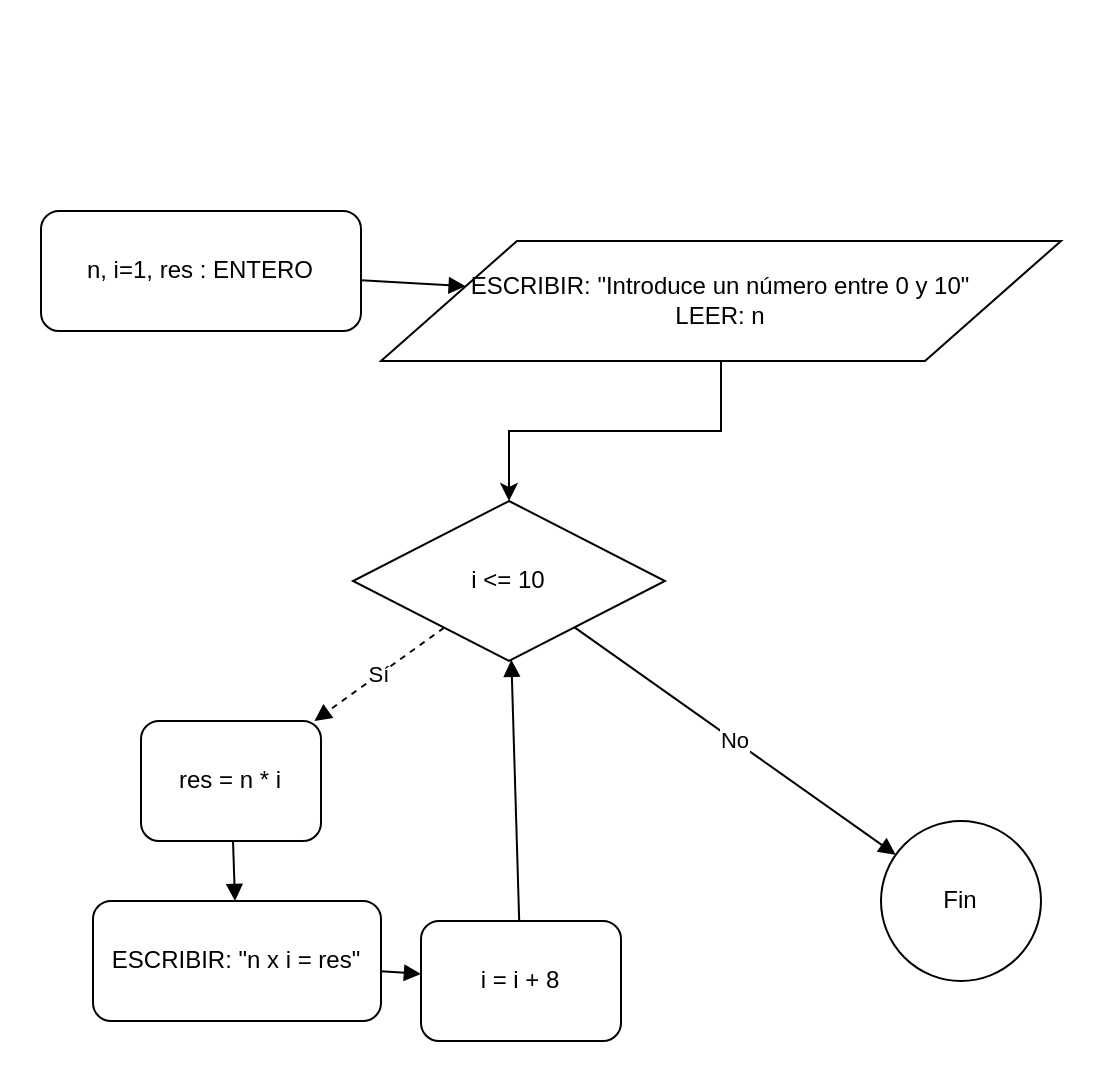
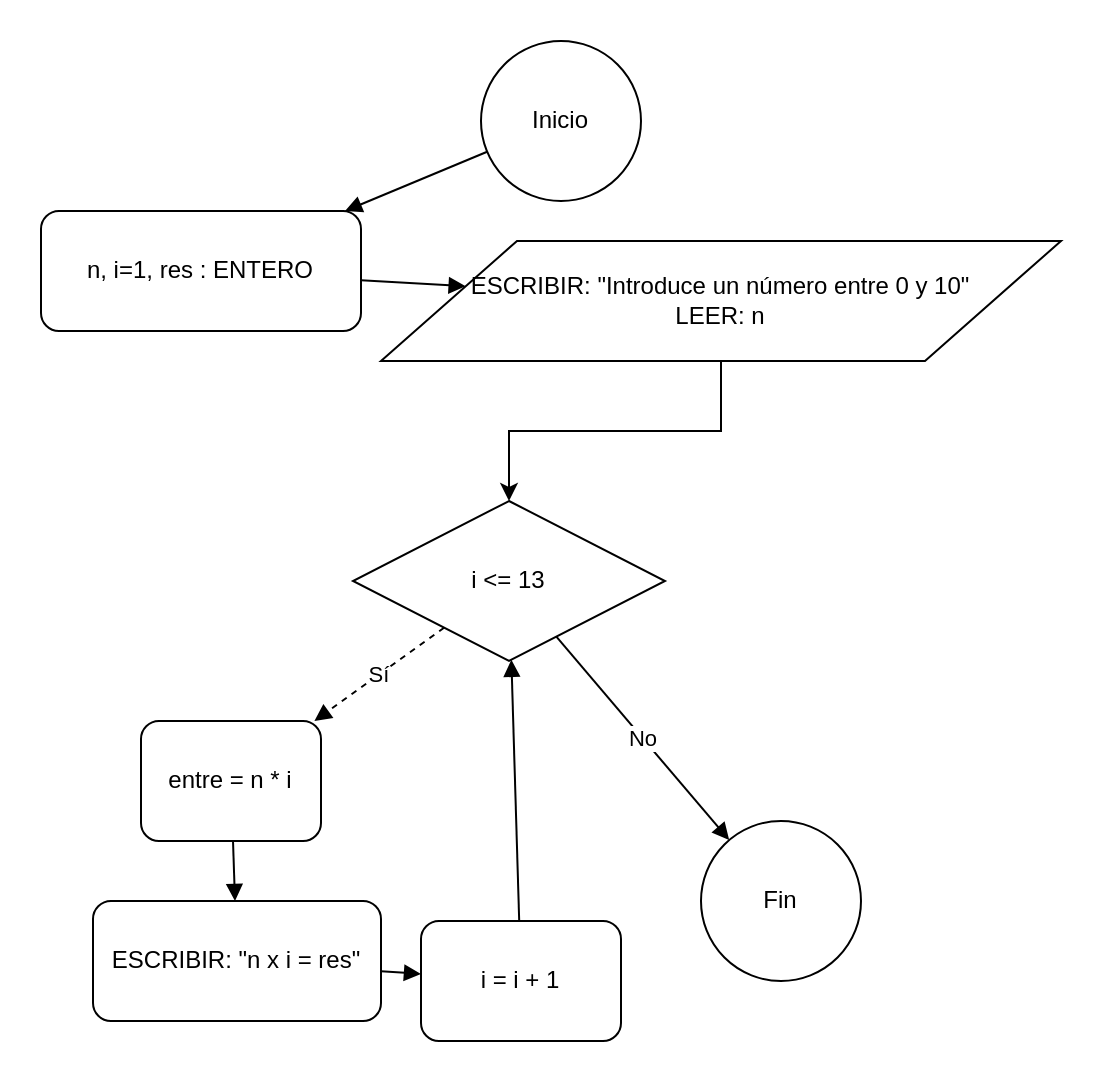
  <mxCell id="0" />
  <mxCell id="1" parent="0" />
+ <mxCell id="2" value="Inicio" style="ellipse;whiteSpace=wrap;html=1;aspect=fixed;" vertex="1" parent="1"><mxGeometry x="240" y="20" width="80" height="80" as="geometry" /></mxCell>
  <mxCell id="3" value="&lt;div&gt;&lt;span style=&quot;background-color: transparent; color: light-dark(rgb(0, 0, 0), rgb(255, 255, 255));&quot;&gt;n, i=1, res : ENTERO&lt;/span&gt;&lt;/div&gt;" style="rounded=1;whiteSpace=wrap;html=1;" vertex="1" parent="1"><mxGeometry x="20" y="105" width="160" height="60" as="geometry" /></mxCell>
  <mxCell id="4" value="" style="edgeStyle=orthogonalEdgeStyle;rounded=0;orthogonalLoop=1;jettySize=auto;html=1;" edge="1" parent="1" source="5" target="6"><mxGeometry relative="1" as="geometry" /></mxCell>
  <mxCell id="5" value="ESCRIBIR: &quot;Introduce un número entre 0 y 10&quot;&lt;div&gt;LEER: n&lt;/div&gt;" style="shape=parallelogram;perimeter=parallelogramPerimeter;whiteSpace=wrap;html=1;" vertex="1" parent="1"><mxGeometry x="190" y="120" width="340" height="60" as="geometry" /></mxCell>
- <mxCell id="6" value="i &amp;lt;= 10" style="rhombus;whiteSpace=wrap;html=1;" vertex="1" parent="1"><mxGeometry x="176" y="250" width="156" height="80" as="geometry" /></mxCell>
- <mxCell id="7" value="res = n * i" style="rounded=1;whiteSpace=wrap;html=1;" vertex="1" parent="1"><mxGeometry x="70" y="360" width="90" height="60" as="geometry" /></mxCell>
+ <mxCell id="6" value="i &amp;lt;= 13" style="rhombus;whiteSpace=wrap;html=1;" vertex="1" parent="1"><mxGeometry x="176" y="250" width="156" height="80" as="geometry" /></mxCell>
+ <mxCell id="7" value="entre = n * i" style="rounded=1;whiteSpace=wrap;html=1;" vertex="1" parent="1"><mxGeometry x="70" y="360" width="90" height="60" as="geometry" /></mxCell>
  <mxCell id="8" value="ESCRIBIR: &quot;n x i = res&quot;" style="rounded=1;whiteSpace=wrap;html=1;" vertex="1" parent="1"><mxGeometry x="46" y="450" width="144" height="60" as="geometry" /></mxCell>
- <mxCell id="9" value="i = i + 8" style="rounded=1;whiteSpace=wrap;html=1;" vertex="1" parent="1"><mxGeometry x="210" y="460" width="100" height="60" as="geometry" /></mxCell>
- <mxCell id="10" value="Fin" style="ellipse;whiteSpace=wrap;html=1;aspect=fixed;" vertex="1" parent="1"><mxGeometry x="440" y="410" width="80" height="80" as="geometry" /></mxCell>
+ <mxCell id="9" value="i = i + 1" style="rounded=1;whiteSpace=wrap;html=1;" vertex="1" parent="1"><mxGeometry x="210" y="460" width="100" height="60" as="geometry" /></mxCell>
+ <mxCell id="10" value="Fin" style="ellipse;whiteSpace=wrap;html=1;aspect=fixed;" vertex="1" parent="1"><mxGeometry x="350" y="410" width="80" height="80" as="geometry" /></mxCell>
+ <mxCell id="11" value="" style="endArrow=block;rounded=1;html=1;" edge="1" parent="1" source="2" target="3"><mxGeometry relative="1" as="geometry" /></mxCell>
  <mxCell id="12" value="" style="endArrow=block;rounded=1;html=1;" edge="1" parent="1" source="3" target="5"><mxGeometry relative="1" as="geometry" /></mxCell>
  <mxCell id="13" value="Sí" style="endArrow=block;rounded=1;html=1;dashed=1;" edge="1" parent="1" source="6" target="7"><mxGeometry relative="1" as="geometry" /></mxCell>
  <mxCell id="14" value="No" style="endArrow=block;rounded=1;html=1;" edge="1" parent="1" source="6" target="10"><mxGeometry relative="1" as="geometry" /></mxCell>
  <mxCell id="15" value="" style="endArrow=block;rounded=1;html=1;" edge="1" parent="1" source="7" target="8"><mxGeometry relative="1" as="geometry" /></mxCell>
  <mxCell id="16" value="" style="endArrow=block;rounded=1;html=1;" edge="1" parent="1" source="8" target="9"><mxGeometry relative="1" as="geometry" /></mxCell>
  <mxCell id="17" value="" style="endArrow=block;rounded=1;html=1;" edge="1" parent="1" source="9" target="6"><mxGeometry relative="1" as="geometry" /></mxCell>
